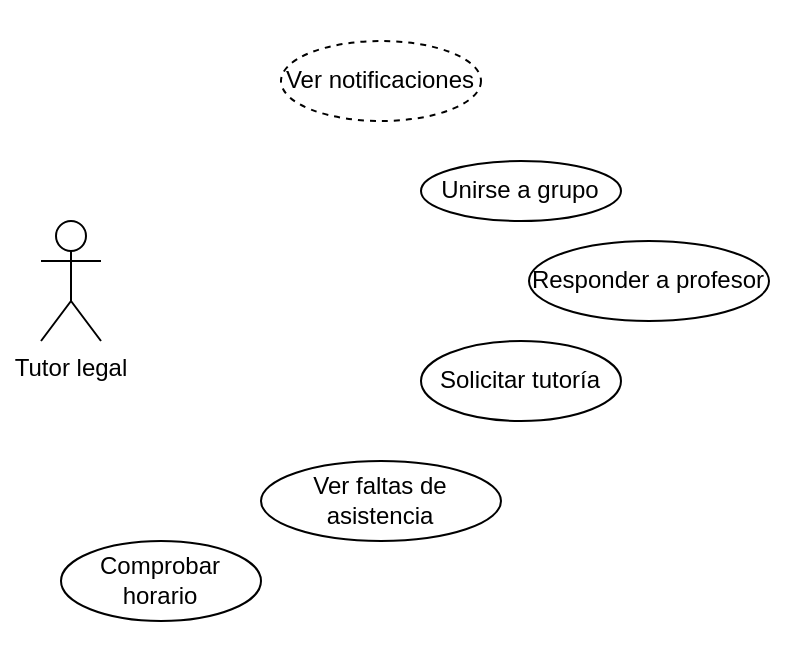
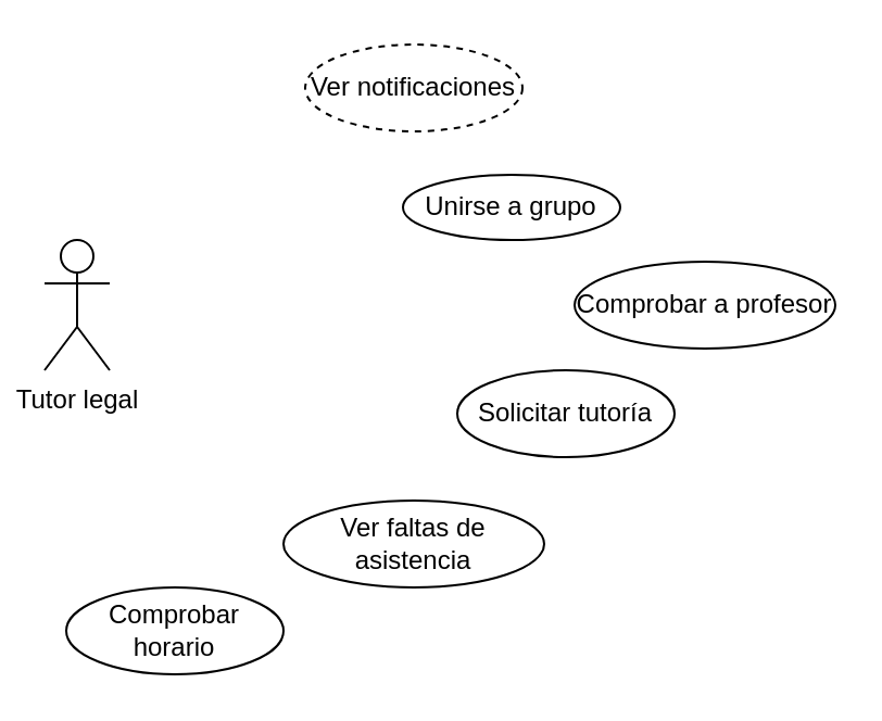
  <mxCell id="0" />
  <mxCell id="1" parent="0" />
  <mxCell id="2" value="Tutor legal" style="shape=umlActor;verticalLabelPosition=bottom;verticalAlign=top;html=1;outlineConnect=0;" vertex="1" parent="1"><mxGeometry x="20" y="110" width="30" height="60" as="geometry" /></mxCell>
  <mxCell id="3" value="Ver notificaciones" style="ellipse;whiteSpace=wrap;html=1;dashed=1;" vertex="1" parent="1"><mxGeometry x="140" y="20" width="100" height="40" as="geometry" /></mxCell>
- <mxCell id="4" value="Responder a profesor" style="ellipse;whiteSpace=wrap;html=1;" vertex="1" parent="1"><mxGeometry x="264" y="120" width="120" height="40" as="geometry" /></mxCell>
+ <mxCell id="4" value="Comprobar a profesor" style="ellipse;whiteSpace=wrap;html=1;" vertex="1" parent="1"><mxGeometry x="264" y="120" width="120" height="40" as="geometry" /></mxCell>
  <mxCell id="5" value="Ver faltas de asistencia" style="ellipse;whiteSpace=wrap;html=1;" vertex="1" parent="1"><mxGeometry x="130" y="230" width="120" height="40" as="geometry" /></mxCell>
  <mxCell id="6" value="Solicitar tutoría" style="ellipse;whiteSpace=wrap;html=1;" vertex="1" parent="1"><mxGeometry x="210" y="170" width="100" height="40" as="geometry" /></mxCell>
- <mxCell id="7" value="Unirse a grupo" style="ellipse;whiteSpace=wrap;html=1;" vertex="1" parent="1"><mxGeometry x="210" y="80" width="100" height="30" as="geometry" /></mxCell>
+ <mxCell id="7" value="Unirse a grupo" style="ellipse;whiteSpace=wrap;html=1;" vertex="1" parent="1"><mxGeometry x="185" y="80" width="100" height="30" as="geometry" /></mxCell>
  <mxCell id="8" value="Comprobar horario" style="ellipse;whiteSpace=wrap;html=1;" vertex="1" parent="1"><mxGeometry x="30" y="270" width="100" height="40" as="geometry" /></mxCell>
